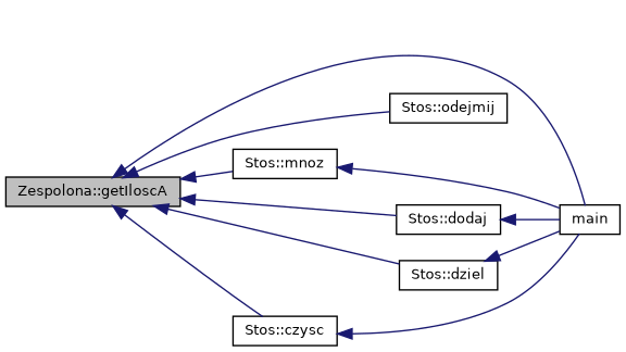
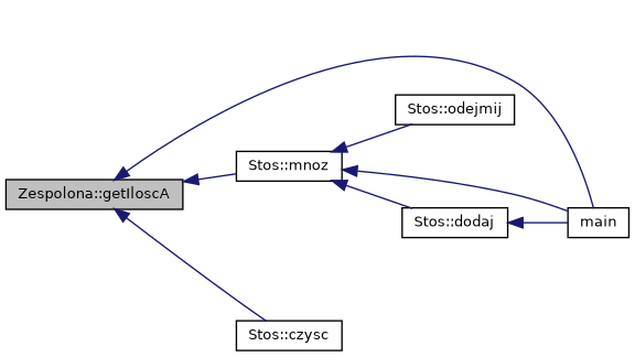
  digraph {
    rankdir=LR
    node [color=black fillcolor=white fontname=Helvetica fontsize=10 shape=record style=filled]
    edge [color=midnightblue dir=back fontname=Helvetica fontsize=10 labelfontname=Helvetica labelfontsize=10 style=solid]
    n1 [fillcolor=grey75 fontcolor=black height=0.2 label="Zespolona::getIloscA" width=0.4]
    n2 [height=0.2 label="Stos::dodaj" width=0.4]
    n3 [height=0.2 label="Stos::odejmij" width=0.4]
    n4 [height=0.2 label="Stos::mnoz" width=0.4]
-   n5 [height=0.2 label="Stos::dziel" width=0.4]
    n6 [height=0.2 label="Stos::czysc" width=0.4]
    n7 [height=0.2 label=main width=0.4]
-   n1 -> n2
-   n1 -> n3
+   n4 -> n2
+   n4 -> n3
    n1 -> n4
-   n1 -> n5
    n1 -> n6
    n1 -> n7
    n2 -> n7
    n4 -> n7
-   n5 -> n7
-   n6 -> n7
  }
